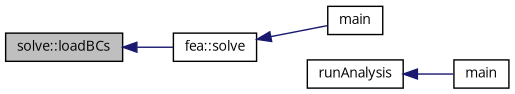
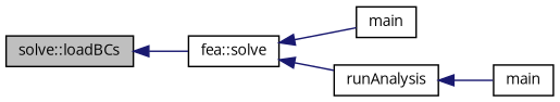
  digraph {
    fontname="Open Sans"
    rankdir=LR
    node [color=black fillcolor=white fontname="Open Sans" fontsize=10 shape=record style=filled]
    edge [color=midnightblue dir=back fontname="Open Sans" fontsize=10 labelfontname=Helvetica labelfontsize=10 style=solid]
    n1 [fillcolor=grey75 fontcolor=black height=0.2 label="solve::loadBCs" width=0.4]
    n2 [height=0.2 label="fea::solve" width=0.4]
    n3 [height=0.2 label=main width=0.4]
    n4 [height=0.2 label=runAnalysis width=0.4]
    n5 [height=0.2 label=main width=0.4]
    n1 -> n2
    n2 -> n3
+   n2 -> n4
    n4 -> n5
  }
